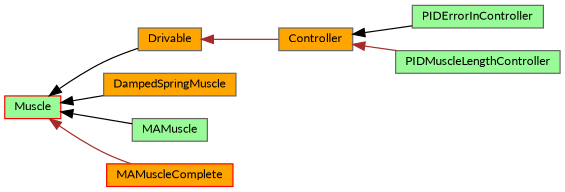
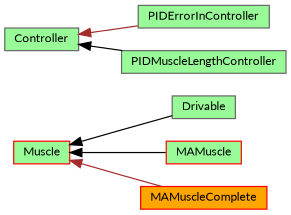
  digraph {
    fontname=Lato
    rankdir=LR
    node [color=gray40 fillcolor=palegreen fontname=Lato fontsize=10 shape=record style=filled]
    edge [color=black dir=back fontname=Lato fontsize=10 labelfontname=Helvetica labelfontsize=10 style=solid]
-   n1 [fillcolor=orange fontcolor=black height=0.2 label=Drivable width=0.4]
-   n2 [fillcolor=orange height=0.2 label=Controller width=0.4]
+   n1 [fontcolor=black height=0.2 label=Drivable width=0.4]
+   n2 [height=0.2 label=Controller width=0.4]
    n3 [height=0.2 label=PIDErrorInController width=0.4]
    n4 [height=0.2 label=PIDMuscleLengthController width=0.4]
    n5 [color=red height=0.2 label=Muscle width=0.4]
-   n6 [fillcolor=orange height=0.2 label=DampedSpringMuscle width=0.4]
-   n7 [height=0.2 label=MAMuscle width=0.4]
+   n7 [color=red height=0.2 label=MAMuscle width=0.4]
    n8 [color=red fillcolor=orange height=0.2 label=MAMuscleComplete width=0.4]
-   n1 -> n2 [color=brown]
-   n2 -> n3
-   n2 -> n4 [color=brown]
+   n2 -> n3 [color=brown]
+   n2 -> n4
    n5 -> n1
-   n5 -> n6
    n5 -> n7
    n5 -> n8 [color=brown]
  }
